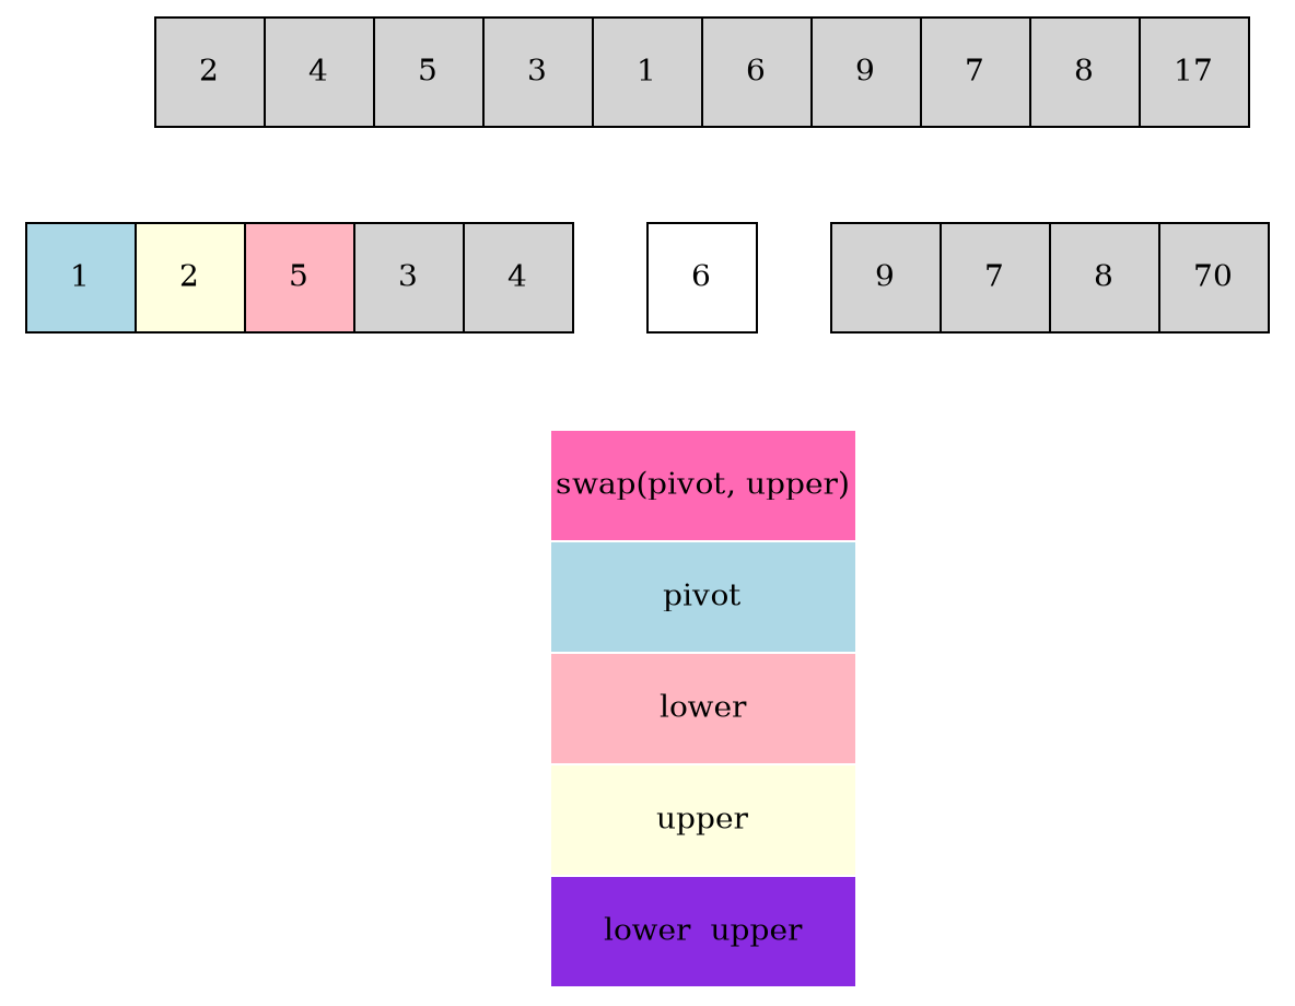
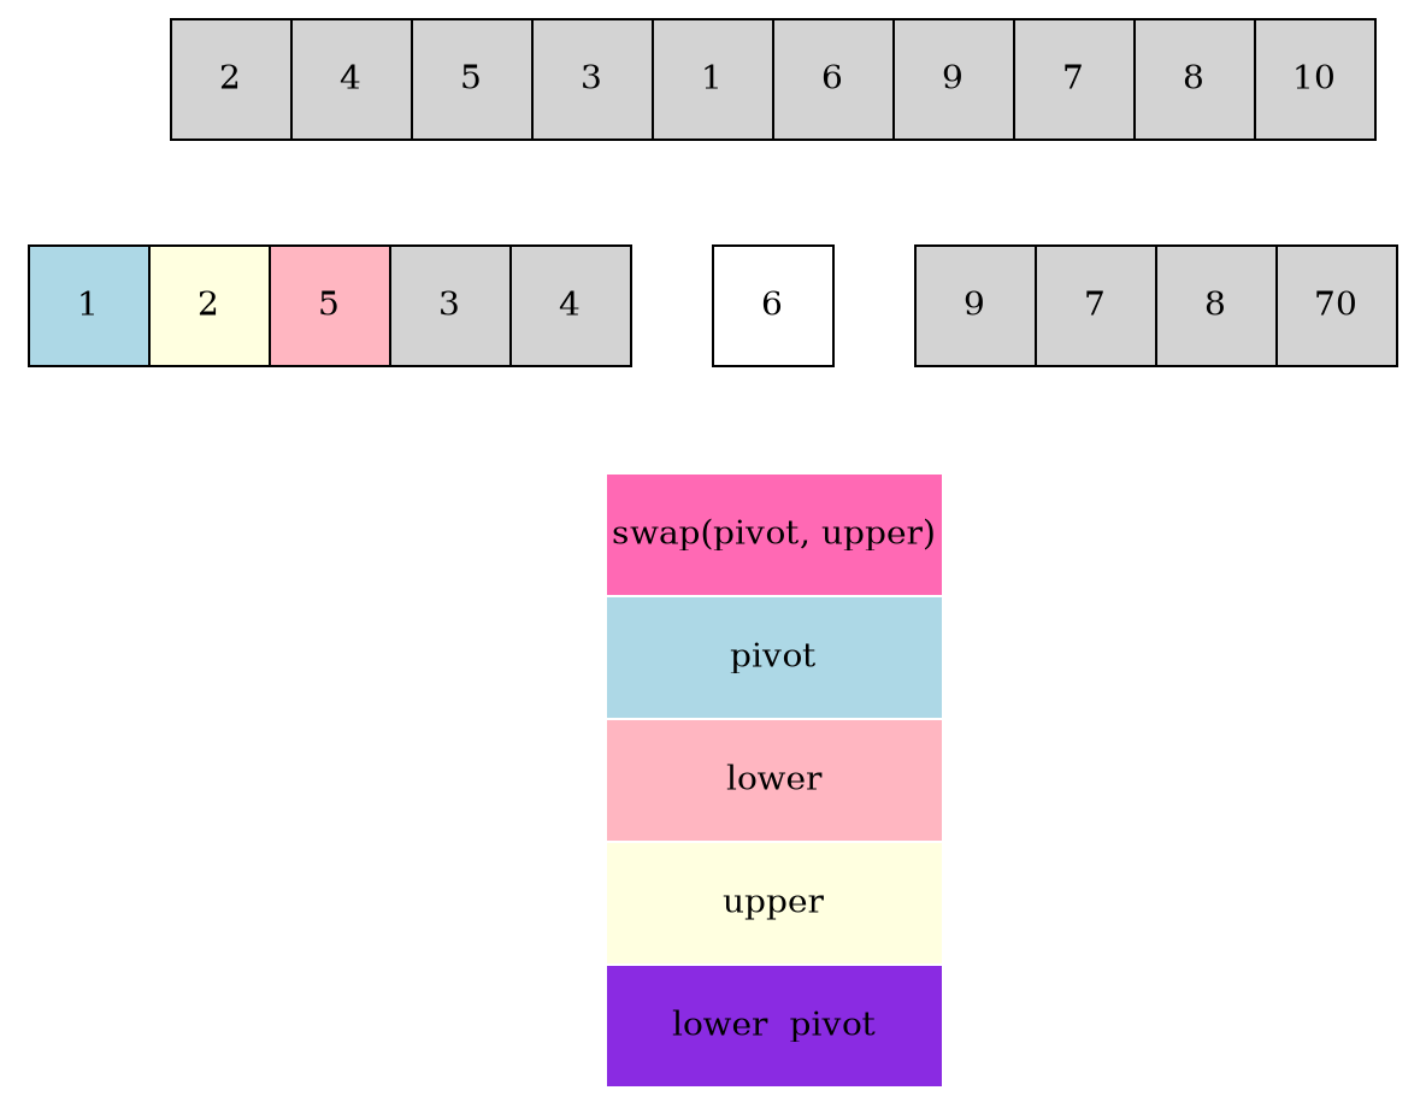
  digraph {
    node [shape=none]
    edge [style=invis]
-   n1 [label=<<table border="0" cellspacing="0">             <tr>             <td port="arr0" width="50" height="50" bgcolor="lightgray" border="1">2</td>             <td port="arr1" width="50" height="50" bgcolor="lightgray" border="1">4</td>             <td port="arr2" width="50" height="50" bgcolor="lightgray" border="1">5</td>             <td port="arr3" width="50" height="50" bgcolor="lightgray" border="1">3</td>             <td port="arr4" width="50" height="50" bgcolor="lightgray" border="1">1</td>             <td port="arr5" width="50" height="50" bgcolor="lightgray" border="1">6</td>             <td port="arr6" width="50" height="50" bgcolor="lightgray" border="1">9</td>             <td port="arr7" width="50" height="50" bgcolor="lightgray" border="1">7</td>             <td port="arr8" width="50" height="50" bgcolor="lightgray" border="1">8</td>             <td port="arr9" width="50" height="50" bgcolor="lightgray" border="1">17</td>             </tr>             </table>>]
+   n1 [label=<<table border="0" cellspacing="0">             <tr>             <td port="arr0" width="50" height="50" bgcolor="lightgray" border="1">2</td>             <td port="arr1" width="50" height="50" bgcolor="lightgray" border="1">4</td>             <td port="arr2" width="50" height="50" bgcolor="lightgray" border="1">5</td>             <td port="arr3" width="50" height="50" bgcolor="lightgray" border="1">3</td>             <td port="arr4" width="50" height="50" bgcolor="lightgray" border="1">1</td>             <td port="arr5" width="50" height="50" bgcolor="lightgray" border="1">6</td>             <td port="arr6" width="50" height="50" bgcolor="lightgray" border="1">9</td>             <td port="arr7" width="50" height="50" bgcolor="lightgray" border="1">7</td>             <td port="arr8" width="50" height="50" bgcolor="lightgray" border="1">8</td>             <td port="arr9" width="50" height="50" bgcolor="lightgray" border="1">10</td>             </tr>             </table>>]
    n2 [label=<<table border="0" cellspacing="0">             <tr>             <td port="arr0" width="50" height="50" bgcolor="lightblue" border="1">1</td>             <td port="arr1" width="50" height="50" bgcolor="lightyellow" border="1">2</td>             <td port="arr2" width="50" height="50" bgcolor="lightpink" border="1">5</td>             <td port="arr3" width="50" height="50" bgcolor="lightgray" border="1">3</td>             <td port="arr4" width="50" height="50" bgcolor="lightgray" border="1">4</td>             </tr>             </table>>]
    n3 [label=<<table border="0" cellspacing="0">             <tr>             <td port="arr5" width="50" height="50" border="1">6</td>             </tr>             </table>>]
    n4 [label=<<table border="0" cellspacing="0">             <tr>             <td port="arr6" width="50" height="50" bgcolor="lightgray" border="1">9</td>             <td port="arr7" width="50" height="50" bgcolor="lightgray" border="1">7</td>             <td port="arr8" width="50" height="50" bgcolor="lightgray" border="1">8</td>             <td port="arr9" width="50" height="50" bgcolor="lightgray" border="1">70</td>             </tr>             </table>>]
-   n5 [label=<<table border="0" cellspacing="1">             <tr><td port="code1" height="50" bgcolor="hotpink">swap(pivot, upper)</td></tr>             <tr><td port="code2" height="50" bgcolor="lightblue">pivot</td></tr>             <tr><td port="code3" height="50" bgcolor="lightpink">lower</td></tr>             <tr><td port="code4" height="50" bgcolor="lightyellow">upper</td></tr>             <tr><td port="code5" height="50" bgcolor="blueviolet">lower  upper</td></tr>             </table>>]
+   n5 [label=<<table border="0" cellspacing="1">             <tr><td port="code1" height="50" bgcolor="hotpink">swap(pivot, upper)</td></tr>             <tr><td port="code2" height="50" bgcolor="lightblue">pivot</td></tr>             <tr><td port="code3" height="50" bgcolor="lightpink">lower</td></tr>             <tr><td port="code4" height="50" bgcolor="lightyellow">upper</td></tr>             <tr><td port="code5" height="50" bgcolor="blueviolet">lower  pivot</td></tr>             </table>>]
    subgraph sub_1 {
      peripheries=0
      n1
      n2
    }
    subgraph sub_2 {
      peripheries=0
      n1
      n3
    }
    subgraph sub_3 {
      peripheries=0
      n1
      n4
    }
    subgraph sub_4 {
      peripheries=0
      n3
      n5
    }
    n1 -> n2
    n1 -> n3
    n1 -> n4
    n3 -> n5
  }
